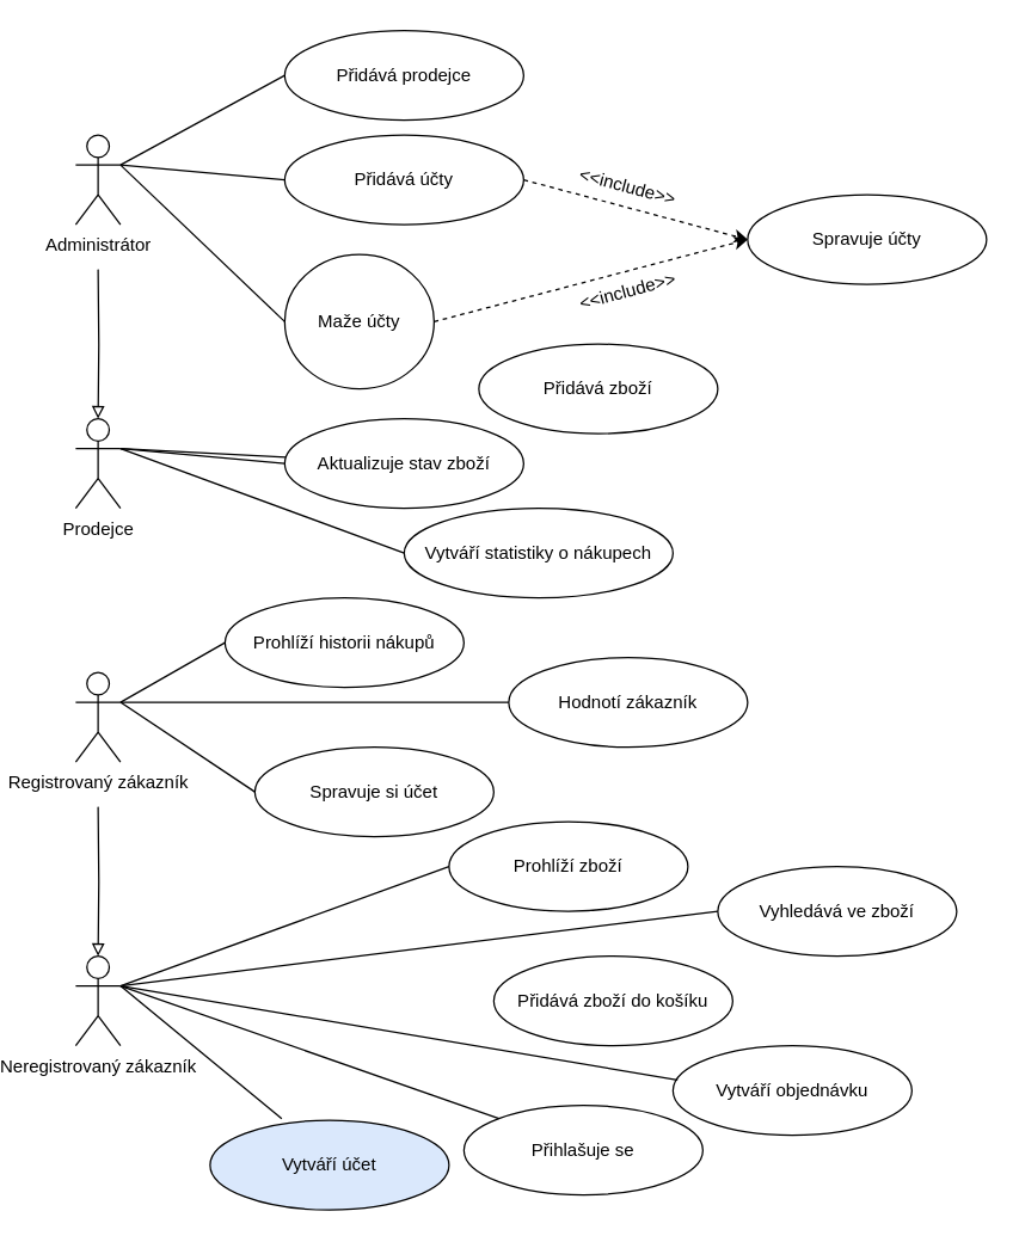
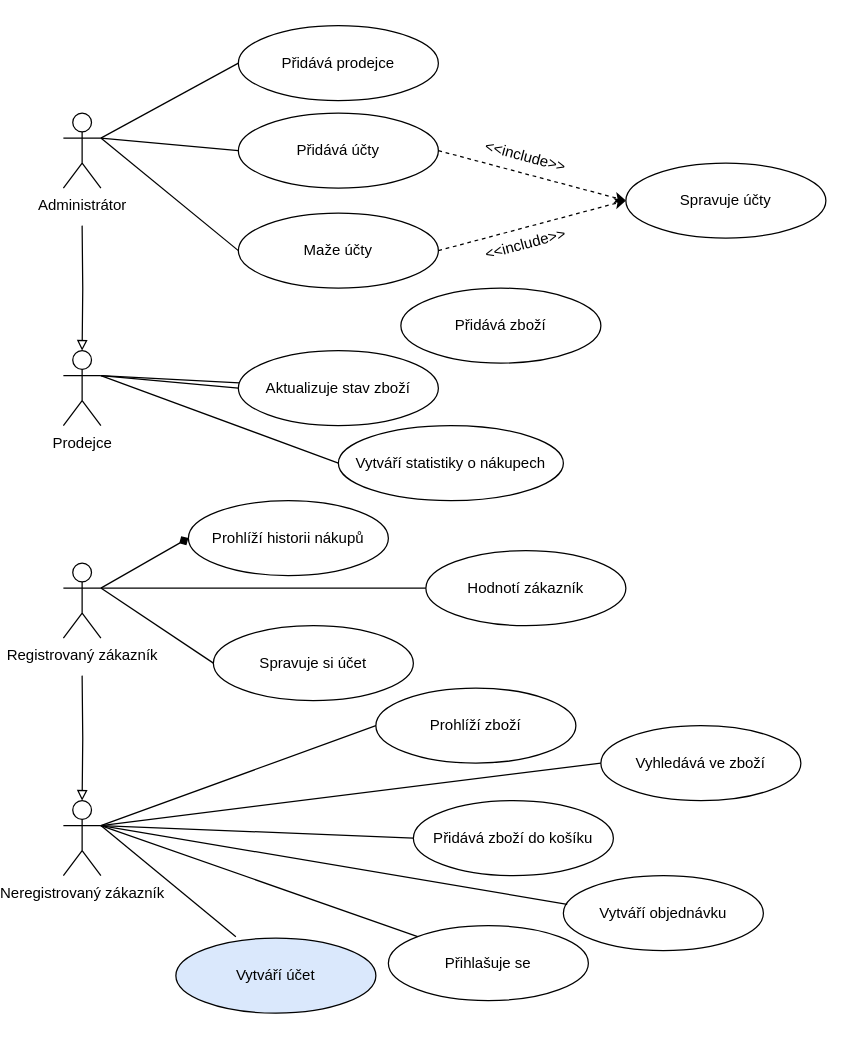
  <mxCell id="0" />
  <mxCell id="1" parent="0" />
  <mxCell id="2" value="" style="edgeStyle=orthogonalEdgeStyle;rounded=0;orthogonalLoop=1;jettySize=auto;html=1;endArrow=block;endFill=0;" edge="1" parent="1" target="15"><mxGeometry relative="1" as="geometry"><mxPoint x="35" y="180" as="sourcePoint" /></mxGeometry></mxCell>
  <mxCell id="3" value="&lt;div&gt;Administrátor&lt;/div&gt;" style="shape=umlActor;verticalLabelPosition=bottom;verticalAlign=top;html=1;outlineConnect=0;" vertex="1" parent="1"><mxGeometry x="20" y="90" width="30" height="60" as="geometry" /></mxCell>
  <mxCell id="4" value="" style="edgeStyle=orthogonalEdgeStyle;rounded=0;orthogonalLoop=1;jettySize=auto;html=1;endArrow=block;endFill=0;" edge="1" parent="1" target="16"><mxGeometry relative="1" as="geometry"><mxPoint x="35" y="540" as="sourcePoint" /></mxGeometry></mxCell>
  <mxCell id="5" value="&lt;div&gt;Registrovaný zákazník&lt;/div&gt;" style="shape=umlActor;verticalLabelPosition=bottom;verticalAlign=top;html=1;outlineConnect=0;" vertex="1" parent="1"><mxGeometry x="20" y="450" width="30" height="60" as="geometry" /></mxCell>
  <mxCell id="6" value="&lt;div&gt;Přidává prodejce&lt;/div&gt;" style="ellipse;whiteSpace=wrap;html=1;" vertex="1" parent="1"><mxGeometry x="160" y="20" width="160" height="60" as="geometry" /></mxCell>
  <mxCell id="7" value="Prohlíží zboží" style="ellipse;whiteSpace=wrap;html=1;" vertex="1" parent="1"><mxGeometry x="270" y="550" width="160" height="60" as="geometry" /></mxCell>
  <mxCell id="8" value="&lt;div&gt;Spravuje účty&lt;/div&gt;" style="ellipse;whiteSpace=wrap;html=1;" vertex="1" parent="1"><mxGeometry x="470" y="130" width="160" height="60" as="geometry" /></mxCell>
  <mxCell id="9" value="&lt;div&gt;Přidává účty&lt;/div&gt;" style="ellipse;whiteSpace=wrap;html=1;" vertex="1" parent="1"><mxGeometry x="160" y="90" width="160" height="60" as="geometry" /></mxCell>
  <mxCell id="10" value="Přidává zboží" style="ellipse;whiteSpace=wrap;html=1;" vertex="1" parent="1"><mxGeometry x="290" y="230" width="160" height="60" as="geometry" /></mxCell>
  <mxCell id="11" value="Vytváří statistiky o nákupech" style="ellipse;whiteSpace=wrap;html=1;" vertex="1" parent="1"><mxGeometry x="240" y="340" width="180" height="60" as="geometry" /></mxCell>
  <mxCell id="12" value="Vytváří objednávku" style="ellipse;whiteSpace=wrap;html=1;" vertex="1" parent="1"><mxGeometry x="420" y="700" width="160" height="60" as="geometry" /></mxCell>
  <mxCell id="13" value="Vyhledává ve zboží" style="ellipse;whiteSpace=wrap;html=1;" vertex="1" parent="1"><mxGeometry x="450" y="580" width="160" height="60" as="geometry" /></mxCell>
  <mxCell id="14" value="Prohlíží historii nákupů" style="ellipse;whiteSpace=wrap;html=1;" vertex="1" parent="1"><mxGeometry x="120" y="400" width="160" height="60" as="geometry" /></mxCell>
  <mxCell id="15" value="Prodejce" style="shape=umlActor;verticalLabelPosition=bottom;verticalAlign=top;html=1;outlineConnect=0;" vertex="1" parent="1"><mxGeometry x="20" y="280" width="30" height="60" as="geometry" /></mxCell>
  <mxCell id="16" value="&lt;div&gt;Neregistrovaný zákazník&lt;/div&gt;" style="shape=umlActor;verticalLabelPosition=bottom;verticalAlign=top;html=1;outlineConnect=0;" vertex="1" parent="1"><mxGeometry x="20" y="640" width="30" height="60" as="geometry" /></mxCell>
  <mxCell id="17" value="Aktualizuje stav zboží" style="ellipse;whiteSpace=wrap;html=1;" vertex="1" parent="1"><mxGeometry x="160" y="280" width="160" height="60" as="geometry" /></mxCell>
  <mxCell id="18" value="&lt;div&gt;Hodnotí zákazník&lt;/div&gt;" style="ellipse;whiteSpace=wrap;html=1;" vertex="1" parent="1"><mxGeometry x="310" y="440" width="160" height="60" as="geometry" /></mxCell>
- <mxCell id="19" value="&lt;div&gt;Maže účty&lt;/div&gt;" style="ellipse;whiteSpace=wrap;html=1;" vertex="1" parent="1"><mxGeometry x="160" y="170" width="100" height="90" as="geometry" /></mxCell>
+ <mxCell id="19" value="&lt;div&gt;Maže účty&lt;/div&gt;" style="ellipse;whiteSpace=wrap;html=1;" vertex="1" parent="1"><mxGeometry x="160" y="170" width="160" height="60" as="geometry" /></mxCell>
  <mxCell id="20" value="Vytváří účet" style="ellipse;whiteSpace=wrap;html=1;fillColor=#dae8fc;" vertex="1" parent="1"><mxGeometry x="110" y="750" width="160" height="60" as="geometry" /></mxCell>
  <mxCell id="21" value="&lt;div&gt;Přidává zboží do košíku&lt;/div&gt;" style="ellipse;whiteSpace=wrap;html=1;" vertex="1" parent="1"><mxGeometry x="300" y="640" width="160" height="60" as="geometry" /></mxCell>
  <mxCell id="22" value="" style="endArrow=none;html=1;rounded=0;entryX=0;entryY=0.5;entryDx=0;entryDy=0;" edge="1" parent="1" target="7"><mxGeometry width="50" height="50" relative="1" as="geometry"><mxPoint x="50" y="660" as="sourcePoint" /><mxPoint x="100" y="600" as="targetPoint" /></mxGeometry></mxCell>
+ <mxCell id="23" value="" style="endArrow=none;html=1;rounded=0;entryX=0;entryY=0.5;entryDx=0;entryDy=0;exitX=1;exitY=0.333;exitDx=0;exitDy=0;exitPerimeter=0;" edge="1" parent="1" source="16" target="21"><mxGeometry width="50" height="50" relative="1" as="geometry"><mxPoint x="60" y="660" as="sourcePoint" /><mxPoint x="210" y="610" as="targetPoint" /></mxGeometry></mxCell>
  <mxCell id="24" value="" style="endArrow=none;html=1;rounded=0;entryX=0;entryY=0.5;entryDx=0;entryDy=0;exitX=1;exitY=0.333;exitDx=0;exitDy=0;exitPerimeter=0;" edge="1" parent="1" source="16" target="13"><mxGeometry width="50" height="50" relative="1" as="geometry"><mxPoint x="70" y="680" as="sourcePoint" /><mxPoint x="220" y="620" as="targetPoint" /></mxGeometry></mxCell>
  <mxCell id="25" value="" style="endArrow=none;html=1;rounded=0;entryX=0.019;entryY=0.383;entryDx=0;entryDy=0;exitX=1;exitY=0.333;exitDx=0;exitDy=0;exitPerimeter=0;entryPerimeter=0;" edge="1" parent="1" source="16" target="12"><mxGeometry width="50" height="50" relative="1" as="geometry"><mxPoint x="80" y="690" as="sourcePoint" /><mxPoint x="230" y="630" as="targetPoint" /></mxGeometry></mxCell>
  <mxCell id="26" value="" style="endArrow=none;html=1;rounded=0;entryX=0.3;entryY=-0.017;entryDx=0;entryDy=0;entryPerimeter=0;exitX=1;exitY=0.333;exitDx=0;exitDy=0;exitPerimeter=0;" edge="1" parent="1" source="16" target="20"><mxGeometry width="50" height="50" relative="1" as="geometry"><mxPoint x="90" y="700" as="sourcePoint" /><mxPoint x="240" y="640" as="targetPoint" /></mxGeometry></mxCell>
  <mxCell id="27" value="Spravuje si účet" style="ellipse;whiteSpace=wrap;html=1;" vertex="1" parent="1"><mxGeometry x="140" y="500" width="160" height="60" as="geometry" /></mxCell>
  <mxCell id="28" value="" style="endArrow=none;html=1;rounded=0;entryX=0;entryY=0.5;entryDx=0;entryDy=0;exitX=1;exitY=0.333;exitDx=0;exitDy=0;exitPerimeter=0;" edge="1" parent="1" source="5" target="27"><mxGeometry width="50" height="50" relative="1" as="geometry"><mxPoint x="300" y="590" as="sourcePoint" /><mxPoint x="350" y="540" as="targetPoint" /></mxGeometry></mxCell>
  <mxCell id="29" value="" style="endArrow=none;html=1;rounded=0;entryX=0;entryY=0.5;entryDx=0;entryDy=0;exitX=1;exitY=0.333;exitDx=0;exitDy=0;exitPerimeter=0;" edge="1" parent="1" source="5" target="18"><mxGeometry width="50" height="50" relative="1" as="geometry"><mxPoint x="60" y="480" as="sourcePoint" /><mxPoint x="150" y="540" as="targetPoint" /></mxGeometry></mxCell>
- <mxCell id="30" value="" style="endArrow=none;html=1;rounded=0;entryX=0;entryY=0.5;entryDx=0;entryDy=0;exitX=1;exitY=0.333;exitDx=0;exitDy=0;exitPerimeter=0;" edge="1" parent="1" source="5" target="14"><mxGeometry width="50" height="50" relative="1" as="geometry"><mxPoint x="70" y="490" as="sourcePoint" /><mxPoint x="160" y="550" as="targetPoint" /></mxGeometry></mxCell>
+ <mxCell id="30" value="" style="endArrow=diamond;html=1;rounded=0;entryX=0;entryY=0.5;entryDx=0;entryDy=0;exitX=1;exitY=0.333;exitDx=0;exitDy=0;exitPerimeter=0;" edge="1" parent="1" source="5" target="14"><mxGeometry width="50" height="50" relative="1" as="geometry"><mxPoint x="70" y="490" as="sourcePoint" /><mxPoint x="160" y="550" as="targetPoint" /></mxGeometry></mxCell>
  <mxCell id="31" value="" style="endArrow=none;html=1;rounded=0;entryX=0;entryY=0.5;entryDx=0;entryDy=0;exitX=1;exitY=0.333;exitDx=0;exitDy=0;exitPerimeter=0;" edge="1" parent="1" source="3" target="6"><mxGeometry width="50" height="50" relative="1" as="geometry"><mxPoint x="300" y="260" as="sourcePoint" /><mxPoint x="350" y="210" as="targetPoint" /></mxGeometry></mxCell>
  <mxCell id="32" value="" style="endArrow=none;html=1;rounded=0;entryX=0;entryY=0.5;entryDx=0;entryDy=0;exitX=1;exitY=0.333;exitDx=0;exitDy=0;exitPerimeter=0;" edge="1" parent="1" source="3" target="9"><mxGeometry width="50" height="50" relative="1" as="geometry"><mxPoint x="60" y="120" as="sourcePoint" /><mxPoint x="170" y="60" as="targetPoint" /></mxGeometry></mxCell>
  <mxCell id="33" value="" style="endArrow=none;html=1;rounded=0;entryX=0;entryY=0.5;entryDx=0;entryDy=0;exitX=1;exitY=0.333;exitDx=0;exitDy=0;exitPerimeter=0;" edge="1" parent="1" source="3" target="19"><mxGeometry width="50" height="50" relative="1" as="geometry"><mxPoint x="70" y="130" as="sourcePoint" /><mxPoint x="180" y="70" as="targetPoint" /></mxGeometry></mxCell>
  <mxCell id="34" value="" style="endArrow=classic;dashed=1;html=1;rounded=0;entryX=0;entryY=0.5;entryDx=0;entryDy=0;exitX=1;exitY=0.5;exitDx=0;exitDy=0;endFill=1;" edge="1" parent="1" source="19" target="8"><mxGeometry width="50" height="50" relative="1" as="geometry"><mxPoint x="300" y="260" as="sourcePoint" /><mxPoint x="350" y="210" as="targetPoint" /></mxGeometry></mxCell>
  <mxCell id="35" value="" style="endArrow=classic;dashed=1;html=1;rounded=0;entryX=0;entryY=0.5;entryDx=0;entryDy=0;exitX=1;exitY=0.5;exitDx=0;exitDy=0;endFill=1;metaEdit=0;" edge="1" parent="1" source="9" target="8"><mxGeometry width="50" height="50" relative="1" as="geometry"><mxPoint x="330" y="210" as="sourcePoint" /><mxPoint x="480" y="170" as="targetPoint" /></mxGeometry></mxCell>
  <mxCell id="36" value="&lt;div&gt;&amp;lt;&amp;lt;include&amp;gt;&amp;gt;&lt;/div&gt;" style="text;html=1;strokeColor=none;fillColor=none;align=center;verticalAlign=middle;whiteSpace=wrap;rounded=0;rotation=15;" vertex="1" parent="1"><mxGeometry x="360" y="110" width="60" height="30" as="geometry" /></mxCell>
  <mxCell id="37" value="&lt;div&gt;&amp;lt;&amp;lt;include&amp;gt;&amp;gt;&lt;/div&gt;" style="text;html=1;strokeColor=none;fillColor=none;align=center;verticalAlign=middle;whiteSpace=wrap;rounded=0;rotation=-15;" vertex="1" parent="1"><mxGeometry x="360" y="180" width="60" height="30" as="geometry" /></mxCell>
  <mxCell id="38" value="" style="endArrow=none;html=1;rounded=0;exitX=1;exitY=0.333;exitDx=0;exitDy=0;exitPerimeter=0;" edge="1" parent="1" source="15" target="17"><mxGeometry width="50" height="50" relative="1" as="geometry"><mxPoint x="100" y="310" as="sourcePoint" /><mxPoint x="150" y="260" as="targetPoint" /></mxGeometry></mxCell>
  <mxCell id="39" value="" style="endArrow=none;html=1;rounded=0;entryX=0;entryY=0.5;entryDx=0;entryDy=0;" edge="1" parent="1" target="17"><mxGeometry width="50" height="50" relative="1" as="geometry"><mxPoint x="50" y="300" as="sourcePoint" /><mxPoint x="300" y="270" as="targetPoint" /></mxGeometry></mxCell>
  <mxCell id="40" value="" style="endArrow=none;html=1;rounded=0;entryX=0;entryY=0.5;entryDx=0;entryDy=0;exitX=1;exitY=0.333;exitDx=0;exitDy=0;exitPerimeter=0;" edge="1" parent="1" source="15" target="11"><mxGeometry width="50" height="50" relative="1" as="geometry"><mxPoint x="70" y="320" as="sourcePoint" /><mxPoint x="310" y="280" as="targetPoint" /></mxGeometry></mxCell>
  <mxCell id="41" value="Přihlašuje se" style="ellipse;whiteSpace=wrap;html=1;" vertex="1" parent="1"><mxGeometry x="280" y="740" width="160" height="60" as="geometry" /></mxCell>
  <mxCell id="42" value="" style="endArrow=none;html=1;rounded=0;entryX=0;entryY=0;entryDx=0;entryDy=0;exitX=1;exitY=0.333;exitDx=0;exitDy=0;exitPerimeter=0;" edge="1" parent="1" source="16" target="41"><mxGeometry width="50" height="50" relative="1" as="geometry"><mxPoint x="60" y="670" as="sourcePoint" /><mxPoint x="168" y="759" as="targetPoint" /></mxGeometry></mxCell>
